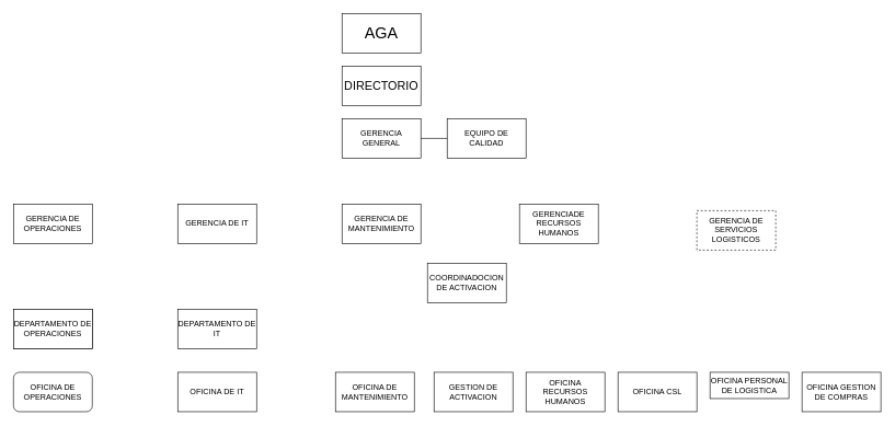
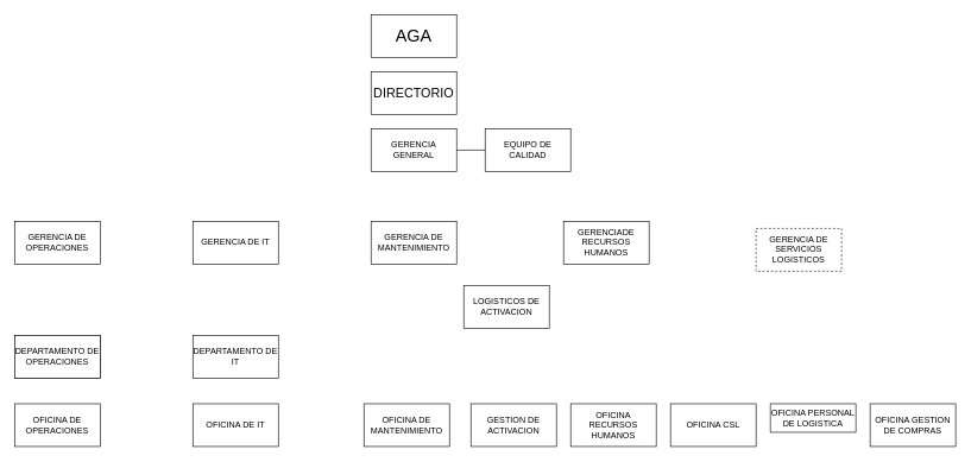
  <mxCell id="0" />
  <mxCell id="1" parent="0" />
  <mxCell id="2" value="&lt;font style=&quot;font-size: 24px&quot;&gt;AGA&lt;/font&gt;" style="rounded=0;whiteSpace=wrap;html=1;" vertex="1" parent="1"><mxGeometry x="520" y="20" width="120" height="60" as="geometry" /></mxCell>
  <mxCell id="3" value="&lt;font style=&quot;font-size: 18px&quot;&gt;DIRECTORIO&lt;/font&gt;" style="rounded=0;whiteSpace=wrap;html=1;" vertex="1" parent="1"><mxGeometry x="520" y="100" width="120" height="60" as="geometry" /></mxCell>
  <mxCell id="4" value="&lt;div&gt;GERENCIA GENERAL&lt;br&gt;&lt;/div&gt;" style="rounded=0;whiteSpace=wrap;html=1;" vertex="1" parent="1"><mxGeometry x="520" y="180" width="120" height="60" as="geometry" /></mxCell>
  <mxCell id="5" value="EQUIPO DE CALIDAD" style="rounded=0;whiteSpace=wrap;html=1;" vertex="1" parent="1"><mxGeometry x="680" y="180" width="120" height="60" as="geometry" /></mxCell>
  <mxCell id="6" value="" style="endArrow=none;html=1;entryX=0;entryY=0.5;entryDx=0;entryDy=0;" edge="1" parent="1" target="5"><mxGeometry width="50" height="50" relative="1" as="geometry"><mxPoint x="640" y="210" as="sourcePoint" /><mxPoint x="700" y="200" as="targetPoint" /></mxGeometry></mxCell>
  <mxCell id="7" value="GERENCIA DE IT" style="rounded=0;whiteSpace=wrap;html=1;" vertex="1" parent="1"><mxGeometry x="270" y="310" width="120" height="60" as="geometry" /></mxCell>
  <mxCell id="8" value="GERENCIA DE MANTENIMIENTO" style="rounded=0;whiteSpace=wrap;html=1;" vertex="1" parent="1"><mxGeometry x="520" y="310" width="120" height="60" as="geometry" /></mxCell>
  <mxCell id="9" value="&lt;div&gt;GERENCIA DE SERVICIOS LOGISTICOS&lt;br&gt;&lt;/div&gt;" style="rounded=0;whiteSpace=wrap;html=1;dashed=1;" vertex="1" parent="1"><mxGeometry x="1060" y="320" width="120" height="60" as="geometry" /></mxCell>
  <mxCell id="10" value="&lt;div&gt;GERENCIA DE OPERACIONES&lt;br&gt;&lt;/div&gt;" style="rounded=0;whiteSpace=wrap;html=1;" vertex="1" parent="1"><mxGeometry x="20" y="310" width="120" height="60" as="geometry" /></mxCell>
  <mxCell id="11" value="&lt;div&gt;GERENCIADE RECURSOS HUMANOS&lt;br&gt;&lt;/div&gt;" style="rounded=0;whiteSpace=wrap;html=1;" vertex="1" parent="1"><mxGeometry x="790" y="310" width="120" height="60" as="geometry" /></mxCell>
  <mxCell id="12" value="&lt;div&gt;DEPARTAMENTO DE OPERACIONES&lt;/div&gt;" style="rounded=0;whiteSpace=wrap;html=1;" vertex="1" parent="1"><mxGeometry x="20" y="470" width="120" height="60" as="geometry" /></mxCell>
  <mxCell id="13" value="&lt;div&gt;DEPARTAMENTO DE IT&lt;/div&gt;" style="rounded=0;whiteSpace=wrap;html=1;" vertex="1" parent="1"><mxGeometry x="270" y="470" width="120" height="60" as="geometry" /></mxCell>
  <mxCell id="14" value="OFICINA DE MANTENIMIENTO" style="rounded=0;whiteSpace=wrap;html=1;" vertex="1" parent="1"><mxGeometry x="510" y="566" width="120" height="60" as="geometry" /></mxCell>
- <mxCell id="15" value="&lt;div&gt;COORDINADOCION DE ACTIVACION&lt;/div&gt;" style="rounded=0;whiteSpace=wrap;html=1;" vertex="1" parent="1"><mxGeometry x="650" y="400" width="120" height="60" as="geometry" /></mxCell>
+ <mxCell id="15" value="&lt;div&gt;LOGISTICOS DE ACTIVACION&lt;/div&gt;" style="rounded=0;whiteSpace=wrap;html=1;" vertex="1" parent="1"><mxGeometry x="650" y="400" width="120" height="60" as="geometry" /></mxCell>
  <mxCell id="16" value="GESTION DE ACTIVACION" style="rounded=0;whiteSpace=wrap;html=1;" vertex="1" parent="1"><mxGeometry x="660" y="566" width="120" height="60" as="geometry" /></mxCell>
  <mxCell id="17" value="OFICINA RECURSOS HUMANOS" style="rounded=0;whiteSpace=wrap;html=1;" vertex="1" parent="1"><mxGeometry x="800" y="566" width="120" height="60" as="geometry" /></mxCell>
  <mxCell id="18" value="OFICINA CSL" style="rounded=0;whiteSpace=wrap;html=1;" vertex="1" parent="1"><mxGeometry x="940" y="566" width="120" height="60" as="geometry" /></mxCell>
  <mxCell id="19" value="OFICINA PERSONAL DE LOGISTICA" style="rounded=0;whiteSpace=wrap;html=1;" vertex="1" parent="1"><mxGeometry x="1080" y="566" width="120" height="40" as="geometry" /></mxCell>
  <mxCell id="20" value="&lt;div&gt;OFICINA GESTION DE COMPRAS&lt;br&gt;&lt;/div&gt;" style="rounded=0;whiteSpace=wrap;html=1;" vertex="1" parent="1"><mxGeometry x="1220" y="566" width="120" height="60" as="geometry" /></mxCell>
  <mxCell id="21" value="OFICINA DE IT" style="rounded=0;whiteSpace=wrap;html=1;" vertex="1" parent="1"><mxGeometry x="270" y="566" width="120" height="60" as="geometry" /></mxCell>
  <mxCell id="22" value="&lt;div&gt;DEPARTAMENTO DE OPERACIONES&lt;/div&gt;" style="rounded=0;whiteSpace=wrap;html=1;" vertex="1" parent="1"><mxGeometry x="20" y="470" width="120" height="60" as="geometry" /></mxCell>
- <mxCell id="23" value="OFICINA DE OPERACIONES" style="whiteSpace=wrap;html=1;rounded=1;" vertex="1" parent="1"><mxGeometry x="20" y="566" width="120" height="60" as="geometry" /></mxCell>
+ <mxCell id="23" value="OFICINA DE OPERACIONES" style="rounded=0;whiteSpace=wrap;html=1;" vertex="1" parent="1"><mxGeometry x="20" y="566" width="120" height="60" as="geometry" /></mxCell>
  <mxCell id="24" style="edgeStyle=none;rounded=0;orthogonalLoop=1;jettySize=auto;html=1;entryX=0.5;entryY=0;entryDx=0;entryDy=0;" edge="1" parent="1" source="3" target="3"><mxGeometry relative="1" as="geometry" /></mxCell>
